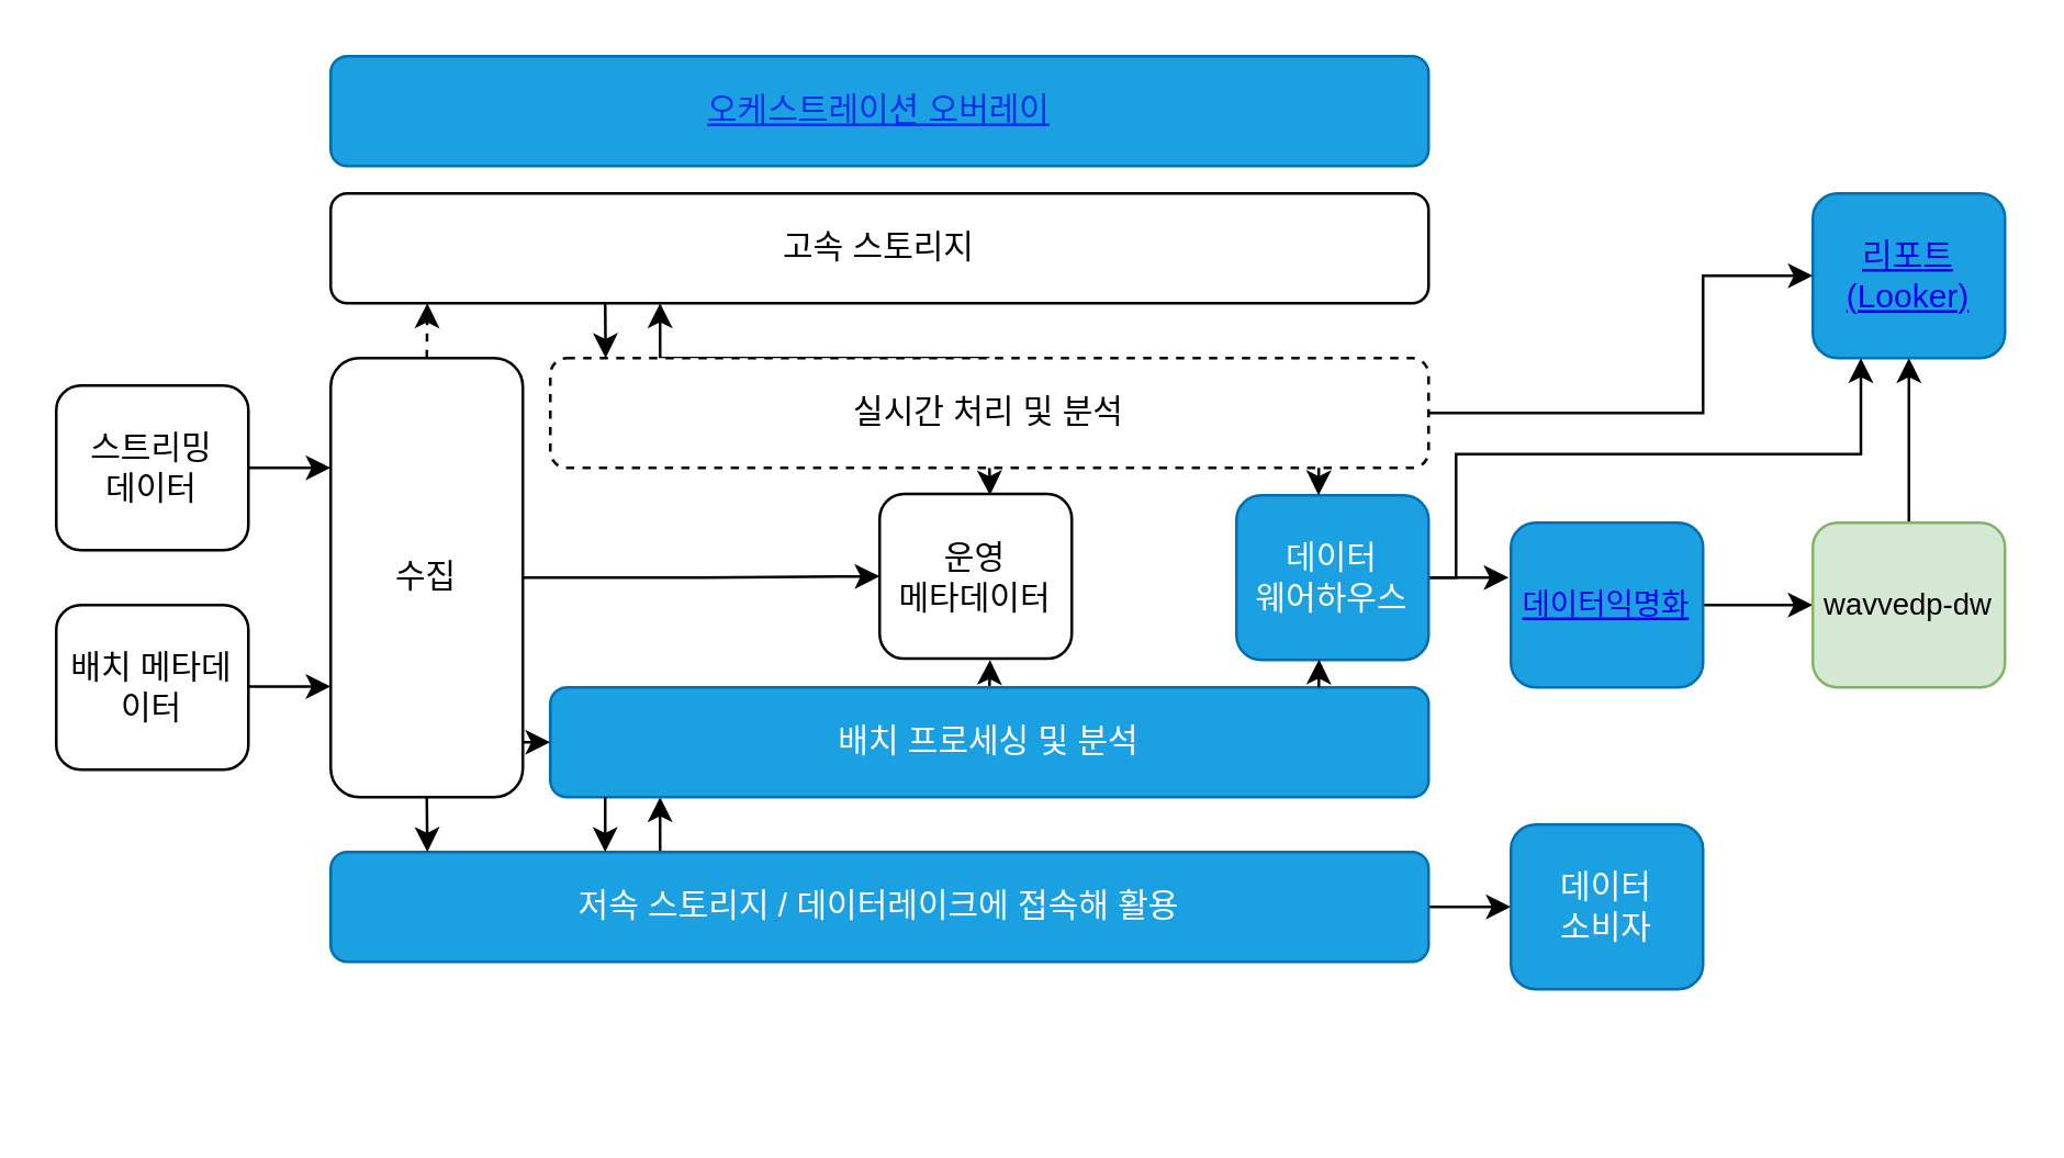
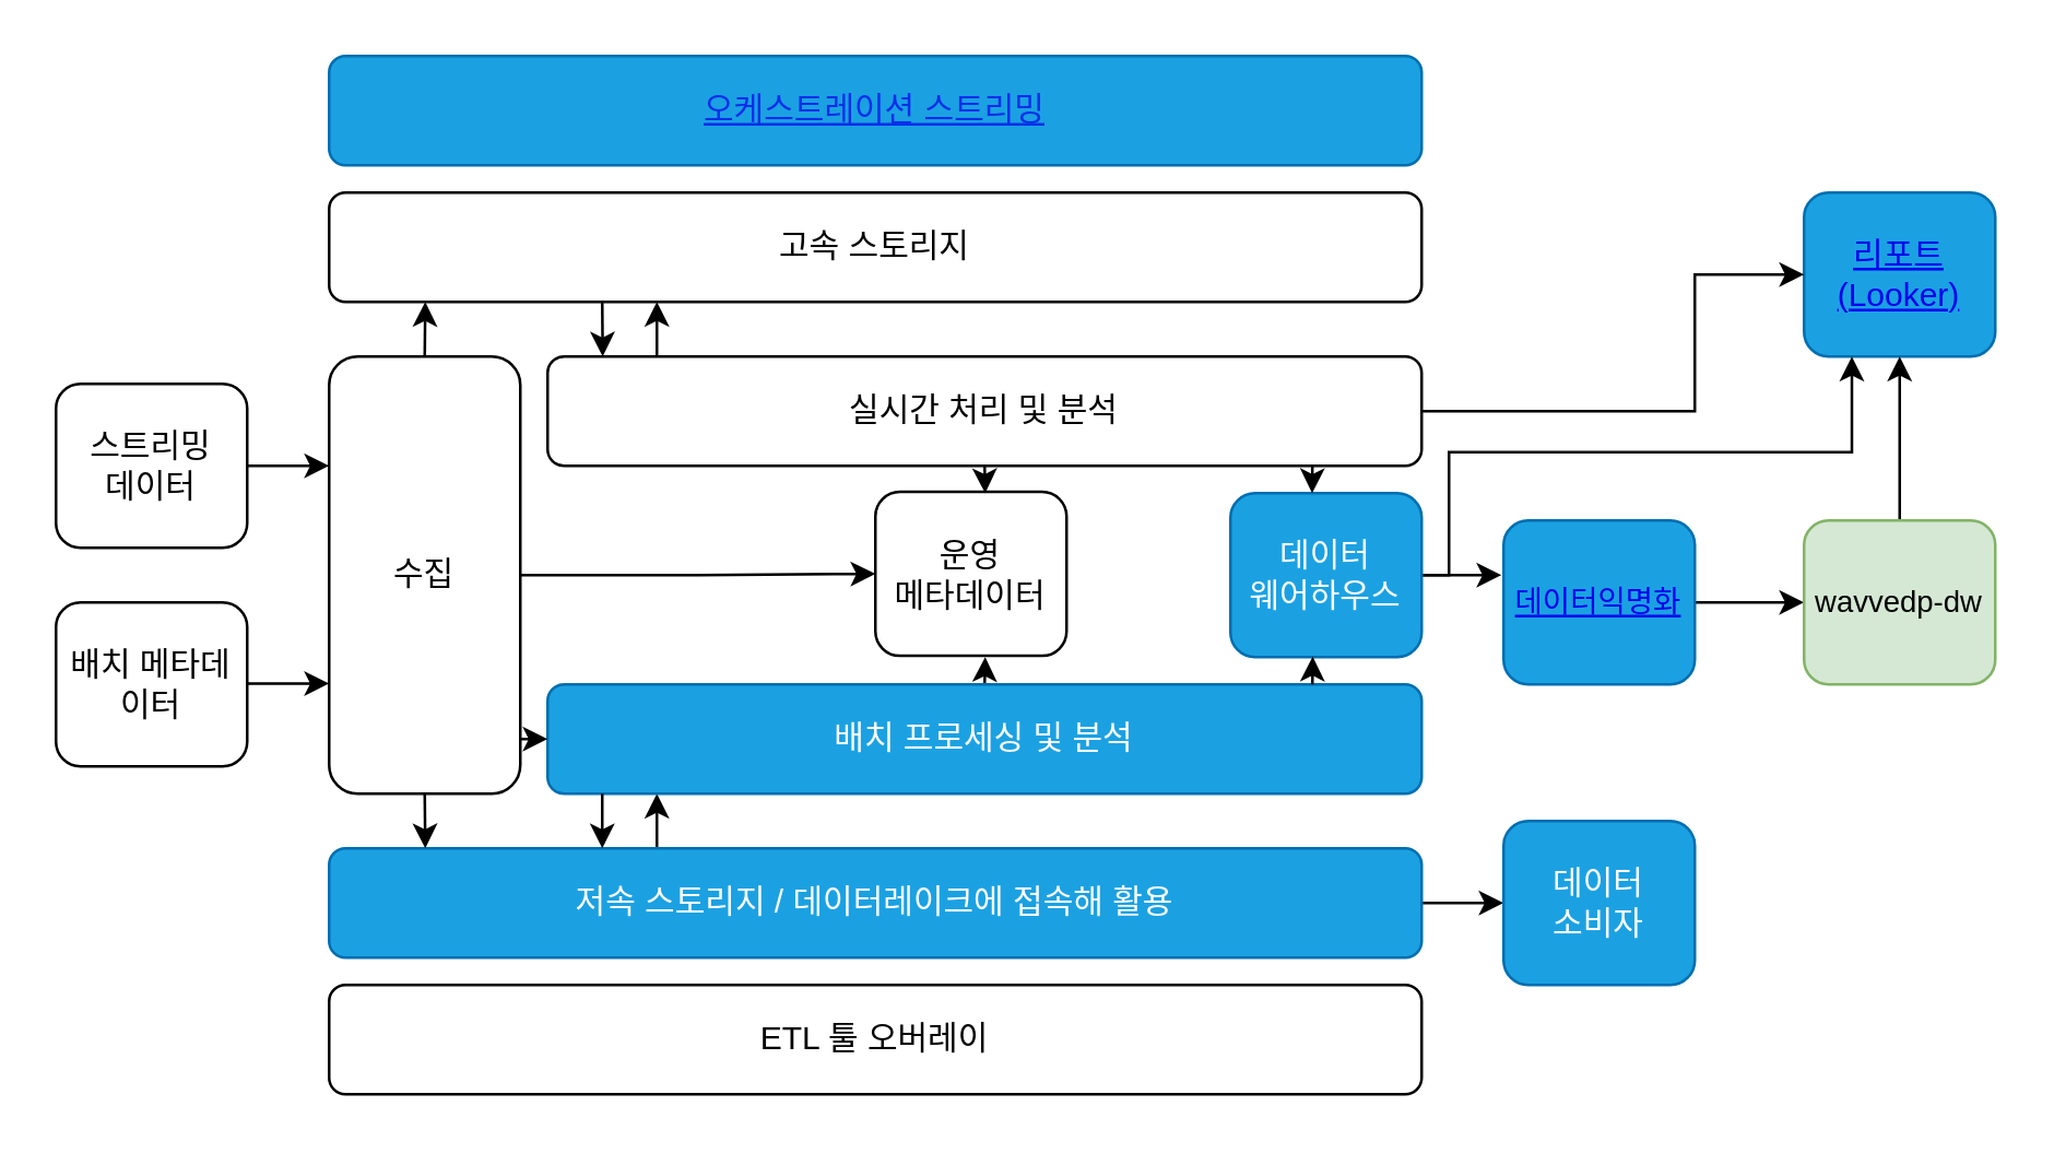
  <mxCell id="0" />
  <mxCell id="1" parent="0" />
- <mxCell id="2" value="&lt;a href=&quot;https://www.notion.so/Cloud-91077890bda243d0b786207b77b8d40a&quot;&gt;오케스트레이션 오버레이&lt;/a&gt;" style="rounded=1;whiteSpace=wrap;html=1;textOpacity=70;fillColor=#1ba1e2;fontColor=#ffffff;strokeColor=#006EAF;" parent="1" vertex="1"><mxGeometry x="120" y="20" width="400" height="40" as="geometry" /></mxCell>
+ <mxCell id="2" value="&lt;a href=&quot;https://www.notion.so/Cloud-91077890bda243d0b786207b77b8d40a&quot;&gt;오케스트레이션 스트리밍&lt;/a&gt;" style="rounded=1;whiteSpace=wrap;html=1;textOpacity=70;fillColor=#1ba1e2;fontColor=#ffffff;strokeColor=#006EAF;" parent="1" vertex="1"><mxGeometry x="120" y="20" width="400" height="40" as="geometry" /></mxCell>
  <mxCell id="3" style="edgeStyle=orthogonalEdgeStyle;rounded=0;orthogonalLoop=1;jettySize=auto;html=1;exitX=0.25;exitY=1;exitDx=0;exitDy=0;entryX=0.063;entryY=0;entryDx=0;entryDy=0;entryPerimeter=0;" parent="1" source="4" target="26" edge="1"><mxGeometry relative="1" as="geometry" /></mxCell>
  <mxCell id="4" value="고속 스토리지" style="rounded=1;whiteSpace=wrap;html=1;" parent="1" vertex="1"><mxGeometry x="120" y="70" width="400" height="40" as="geometry" /></mxCell>
  <mxCell id="5" style="edgeStyle=orthogonalEdgeStyle;rounded=0;orthogonalLoop=1;jettySize=auto;html=1;exitX=1;exitY=0.5;exitDx=0;exitDy=0;entryX=0;entryY=0.5;entryDx=0;entryDy=0;" parent="1" source="7" target="14" edge="1"><mxGeometry relative="1" as="geometry" /></mxCell>
  <mxCell id="6" style="edgeStyle=orthogonalEdgeStyle;rounded=0;orthogonalLoop=1;jettySize=auto;html=1;exitX=0.3;exitY=0;exitDx=0;exitDy=0;entryX=0.125;entryY=1;entryDx=0;entryDy=0;entryPerimeter=0;exitPerimeter=0;" parent="1" source="7" target="28" edge="1"><mxGeometry relative="1" as="geometry" /></mxCell>
  <mxCell id="7" value="저속 스토리지 / 데이터레이크에 접속해 활용" style="rounded=1;whiteSpace=wrap;html=1;fillColor=#1ba1e2;fontColor=#ffffff;strokeColor=#006EAF;" parent="1" vertex="1"><mxGeometry x="120" y="310" width="400" height="40" as="geometry" /></mxCell>
+ <mxCell id="8" value="ETL 툴 오버레이" style="rounded=1;whiteSpace=wrap;html=1;" parent="1" vertex="1"><mxGeometry x="120" y="360" width="400" height="40" as="geometry" /></mxCell>
  <mxCell id="9" value="스트리밍&lt;br&gt;데이터" style="rounded=1;whiteSpace=wrap;html=1;" parent="1" vertex="1"><mxGeometry x="20" y="140" width="70" height="60" as="geometry" /></mxCell>
  <mxCell id="10" value="배치 메타데이터" style="rounded=1;whiteSpace=wrap;html=1;" parent="1" vertex="1"><mxGeometry x="20" y="220" width="70" height="60" as="geometry" /></mxCell>
  <mxCell id="11" value="&lt;a href=&quot;https://www.notion.so/Looker-Data-Studio-e8a64e55dd5447c5803fa8dc6603f477&quot;&gt;리포트&lt;br&gt;(Looker)&lt;/a&gt;" style="rounded=1;whiteSpace=wrap;html=1;fillColor=#1ba1e2;fontColor=#ffffff;strokeColor=#006EAF;" parent="1" vertex="1"><mxGeometry x="660" y="70" width="70" height="60" as="geometry" /></mxCell>
  <mxCell id="12" style="edgeStyle=orthogonalEdgeStyle;rounded=0;orthogonalLoop=1;jettySize=auto;html=1;exitX=1;exitY=0.5;exitDx=0;exitDy=0;entryX=0;entryY=0.5;entryDx=0;entryDy=0;" edge="1" parent="1" source="13" target="35"><mxGeometry relative="1" as="geometry" /></mxCell>
  <mxCell id="13" value="&lt;font style=&quot;font-size: 11px;&quot;&gt;&lt;a href=&quot;https://www.notion.so/MyProject-800f60475fd946ae940eb986e98d766f?p=c75dd783ab1d466eb36e4a372fb3ec05&amp;amp;pm=s&quot;&gt;데이터익명화&lt;/a&gt;&lt;/font&gt;" style="rounded=1;whiteSpace=wrap;html=1;fillColor=#1ba1e2;fontColor=#ffffff;strokeColor=#006EAF;" parent="1" vertex="1"><mxGeometry x="550" y="190" width="70" height="60" as="geometry" /></mxCell>
  <mxCell id="14" value="데이터&lt;br&gt;소비자" style="rounded=1;whiteSpace=wrap;html=1;fillColor=#1ba1e2;fontColor=#ffffff;strokeColor=#006EAF;" parent="1" vertex="1"><mxGeometry x="550" y="300" width="70" height="60" as="geometry" /></mxCell>
  <mxCell id="15" style="edgeStyle=orthogonalEdgeStyle;rounded=0;orthogonalLoop=1;jettySize=auto;html=1;exitX=1;exitY=0.5;exitDx=0;exitDy=0;entryX=-0.011;entryY=0.322;entryDx=0;entryDy=0;entryPerimeter=0;" parent="1" source="17" target="13" edge="1"><mxGeometry relative="1" as="geometry" /></mxCell>
  <mxCell id="16" style="edgeStyle=orthogonalEdgeStyle;rounded=0;orthogonalLoop=1;jettySize=auto;html=1;exitX=1;exitY=0.5;exitDx=0;exitDy=0;entryX=0.25;entryY=1;entryDx=0;entryDy=0;fontSize=11;" edge="1" parent="1" source="17" target="11"><mxGeometry relative="1" as="geometry"><Array as="points"><mxPoint x="530" y="210" /><mxPoint x="530" y="165" /><mxPoint x="678" y="165" /></Array></mxGeometry></mxCell>
  <mxCell id="17" value="데이터&lt;br&gt;웨어하우스" style="rounded=1;whiteSpace=wrap;html=1;fillColor=#1ba1e2;fontColor=#ffffff;strokeColor=#006EAF;" parent="1" vertex="1"><mxGeometry x="450" y="180" width="70" height="60" as="geometry" /></mxCell>
  <mxCell id="18" value="운영&lt;br&gt;메타데이터" style="rounded=1;whiteSpace=wrap;html=1;" parent="1" vertex="1"><mxGeometry x="320" y="179.54" width="70" height="60" as="geometry" /></mxCell>
  <mxCell id="19" style="edgeStyle=orthogonalEdgeStyle;rounded=0;orthogonalLoop=1;jettySize=auto;html=1;exitX=0.5;exitY=1;exitDx=0;exitDy=0;entryX=0.088;entryY=0;entryDx=0;entryDy=0;entryPerimeter=0;" parent="1" source="22" target="7" edge="1"><mxGeometry relative="1" as="geometry" /></mxCell>
- <mxCell id="20" style="edgeStyle=orthogonalEdgeStyle;rounded=0;orthogonalLoop=1;jettySize=auto;html=1;exitX=0.5;exitY=0;exitDx=0;exitDy=0;entryX=0.088;entryY=1;entryDx=0;entryDy=0;entryPerimeter=0;dashed=1;" parent="1" source="22" target="4" edge="1"><mxGeometry relative="1" as="geometry" /></mxCell>
+ <mxCell id="20" style="edgeStyle=orthogonalEdgeStyle;rounded=0;orthogonalLoop=1;jettySize=auto;html=1;exitX=0.5;exitY=0;exitDx=0;exitDy=0;entryX=0.088;entryY=1;entryDx=0;entryDy=0;entryPerimeter=0;" parent="1" source="22" target="4" edge="1"><mxGeometry relative="1" as="geometry" /></mxCell>
  <mxCell id="21" style="edgeStyle=orthogonalEdgeStyle;rounded=0;orthogonalLoop=1;jettySize=auto;html=1;exitX=1;exitY=0.5;exitDx=0;exitDy=0;" parent="1" source="22" target="18" edge="1"><mxGeometry relative="1" as="geometry" /></mxCell>
  <mxCell id="22" value="수집" style="rounded=1;whiteSpace=wrap;html=1;" parent="1" vertex="1"><mxGeometry x="120" y="130" width="70" height="160" as="geometry" /></mxCell>
  <mxCell id="23" style="edgeStyle=orthogonalEdgeStyle;rounded=0;orthogonalLoop=1;jettySize=auto;html=1;exitX=0.5;exitY=1;exitDx=0;exitDy=0;entryX=0.574;entryY=0.008;entryDx=0;entryDy=0;entryPerimeter=0;" parent="1" source="26" target="18" edge="1"><mxGeometry relative="1" as="geometry" /></mxCell>
  <mxCell id="24" style="edgeStyle=orthogonalEdgeStyle;rounded=0;orthogonalLoop=1;jettySize=auto;html=1;exitX=1;exitY=0.5;exitDx=0;exitDy=0;entryX=0;entryY=0.5;entryDx=0;entryDy=0;" parent="1" source="26" target="11" edge="1"><mxGeometry relative="1" as="geometry"><Array as="points"><mxPoint x="620" y="150" /><mxPoint x="620" y="100" /></Array></mxGeometry></mxCell>
  <mxCell id="25" style="edgeStyle=orthogonalEdgeStyle;rounded=0;orthogonalLoop=1;jettySize=auto;html=1;exitX=0.5;exitY=0;exitDx=0;exitDy=0;" parent="1" source="26" edge="1"><mxGeometry relative="1" as="geometry"><mxPoint x="240" y="110" as="targetPoint" /><Array as="points"><mxPoint x="240" y="130" /><mxPoint x="240" y="112" /></Array></mxGeometry></mxCell>
- <mxCell id="26" value="실시간 처리 및 분석" style="rounded=1;whiteSpace=wrap;html=1;dashed=1;" parent="1" vertex="1"><mxGeometry x="200" y="130" width="320" height="40" as="geometry" /></mxCell>
+ <mxCell id="26" value="실시간 처리 및 분석" style="rounded=1;whiteSpace=wrap;html=1;" parent="1" vertex="1"><mxGeometry x="200" y="130" width="320" height="40" as="geometry" /></mxCell>
  <mxCell id="27" style="edgeStyle=orthogonalEdgeStyle;rounded=0;orthogonalLoop=1;jettySize=auto;html=1;exitX=0.5;exitY=0;exitDx=0;exitDy=0;" parent="1" source="28" edge="1"><mxGeometry relative="1" as="geometry"><mxPoint x="360.207" y="240" as="targetPoint" /></mxGeometry></mxCell>
  <mxCell id="28" value="배치 프로세싱 및 분석" style="rounded=1;whiteSpace=wrap;html=1;fillColor=#1ba1e2;fontColor=#ffffff;strokeColor=#006EAF;" parent="1" vertex="1"><mxGeometry x="200" y="250" width="320" height="40" as="geometry" /></mxCell>
  <mxCell id="29" value="" style="endArrow=classic;html=1;rounded=0;exitX=1;exitY=0.5;exitDx=0;exitDy=0;entryX=0;entryY=0.25;entryDx=0;entryDy=0;" parent="1" source="9" target="22" edge="1"><mxGeometry width="50" height="50" relative="1" as="geometry"><mxPoint x="310" y="310" as="sourcePoint" /><mxPoint x="360" y="260" as="targetPoint" /><Array as="points"><mxPoint x="110" y="170" /></Array></mxGeometry></mxCell>
  <mxCell id="30" value="" style="endArrow=classic;html=1;rounded=0;exitX=1;exitY=0.5;exitDx=0;exitDy=0;entryX=0;entryY=0.25;entryDx=0;entryDy=0;" parent="1" edge="1"><mxGeometry width="50" height="50" relative="1" as="geometry"><mxPoint x="90" y="249.7" as="sourcePoint" /><mxPoint x="120" y="249.7" as="targetPoint" /><Array as="points"><mxPoint x="110" y="249.7" /></Array></mxGeometry></mxCell>
  <mxCell id="31" value="" style="endArrow=classic;html=1;rounded=0;entryX=0.25;entryY=0;entryDx=0;entryDy=0;" parent="1" target="7" edge="1"><mxGeometry x="0.058" y="-14" width="50" height="50" relative="1" as="geometry"><mxPoint x="220" y="290" as="sourcePoint" /><mxPoint x="280" y="300" as="targetPoint" /><Array as="points"><mxPoint x="220" y="290" /></Array><mxPoint as="offset" /></mxGeometry></mxCell>
  <mxCell id="32" value="" style="endArrow=classic;html=1;rounded=0;entryX=0.427;entryY=0;entryDx=0;entryDy=0;exitX=0.875;exitY=1;exitDx=0;exitDy=0;exitPerimeter=0;entryPerimeter=0;" edge="1" parent="1" source="26" target="17"><mxGeometry width="50" height="50" relative="1" as="geometry"><mxPoint x="480" y="220" as="sourcePoint" /><mxPoint x="530" y="170" as="targetPoint" /></mxGeometry></mxCell>
  <mxCell id="33" value="" style="endArrow=classic;html=1;rounded=0;entryX=0.43;entryY=0.997;entryDx=0;entryDy=0;entryPerimeter=0;exitX=0.875;exitY=0;exitDx=0;exitDy=0;exitPerimeter=0;" edge="1" parent="1" source="28" target="17"><mxGeometry width="50" height="50" relative="1" as="geometry"><mxPoint x="480" y="230" as="sourcePoint" /><mxPoint x="530" y="180" as="targetPoint" /></mxGeometry></mxCell>
  <mxCell id="34" style="edgeStyle=orthogonalEdgeStyle;rounded=0;orthogonalLoop=1;jettySize=auto;html=1;exitX=0.5;exitY=0;exitDx=0;exitDy=0;entryX=0.5;entryY=1;entryDx=0;entryDy=0;fontSize=11;" edge="1" parent="1" source="35" target="11"><mxGeometry relative="1" as="geometry" /></mxCell>
  <mxCell id="35" value="&lt;font style=&quot;font-size: 11px;&quot;&gt;wavvedp-dw&lt;/font&gt;" style="rounded=1;whiteSpace=wrap;html=1;fillColor=#d5e8d4;strokeColor=#82b366;" vertex="1" parent="1"><mxGeometry x="660" y="190" width="70" height="60" as="geometry" /></mxCell>
  <mxCell id="36" value="" style="endArrow=classic;html=1;rounded=0;fontSize=11;entryX=0;entryY=0.5;entryDx=0;entryDy=0;" edge="1" parent="1" target="28"><mxGeometry width="50" height="50" relative="1" as="geometry"><mxPoint x="190" y="270" as="sourcePoint" /><mxPoint x="290" y="220" as="targetPoint" /></mxGeometry></mxCell>
